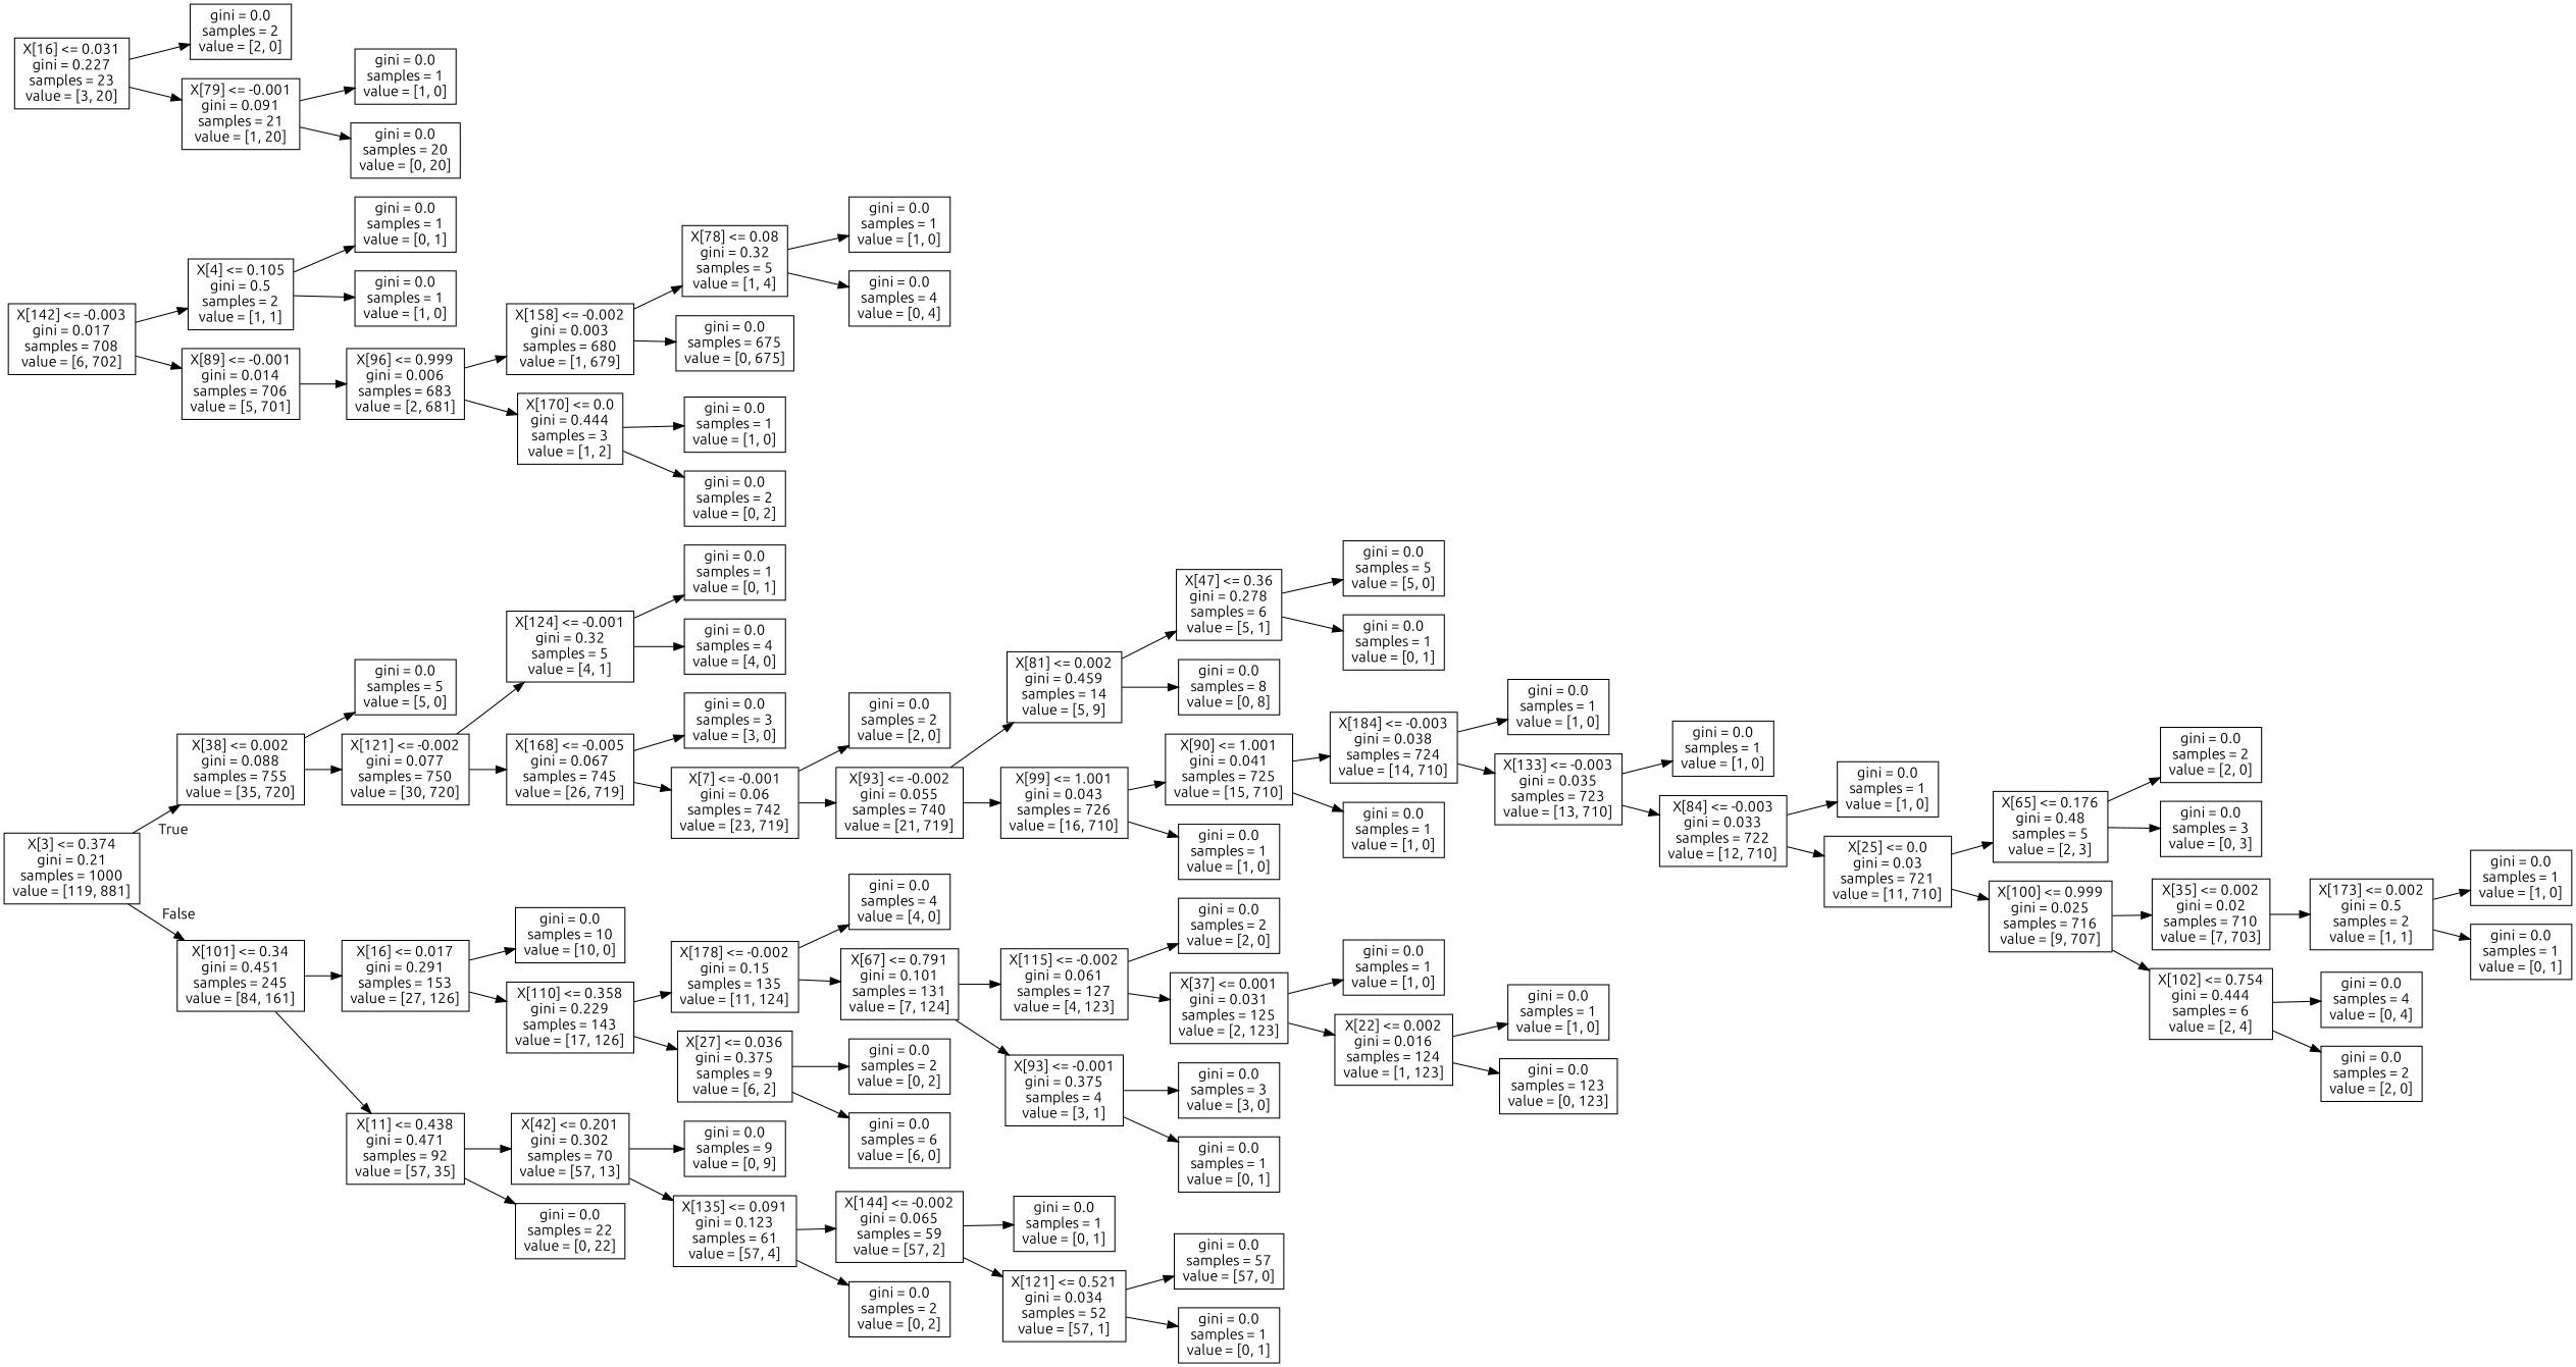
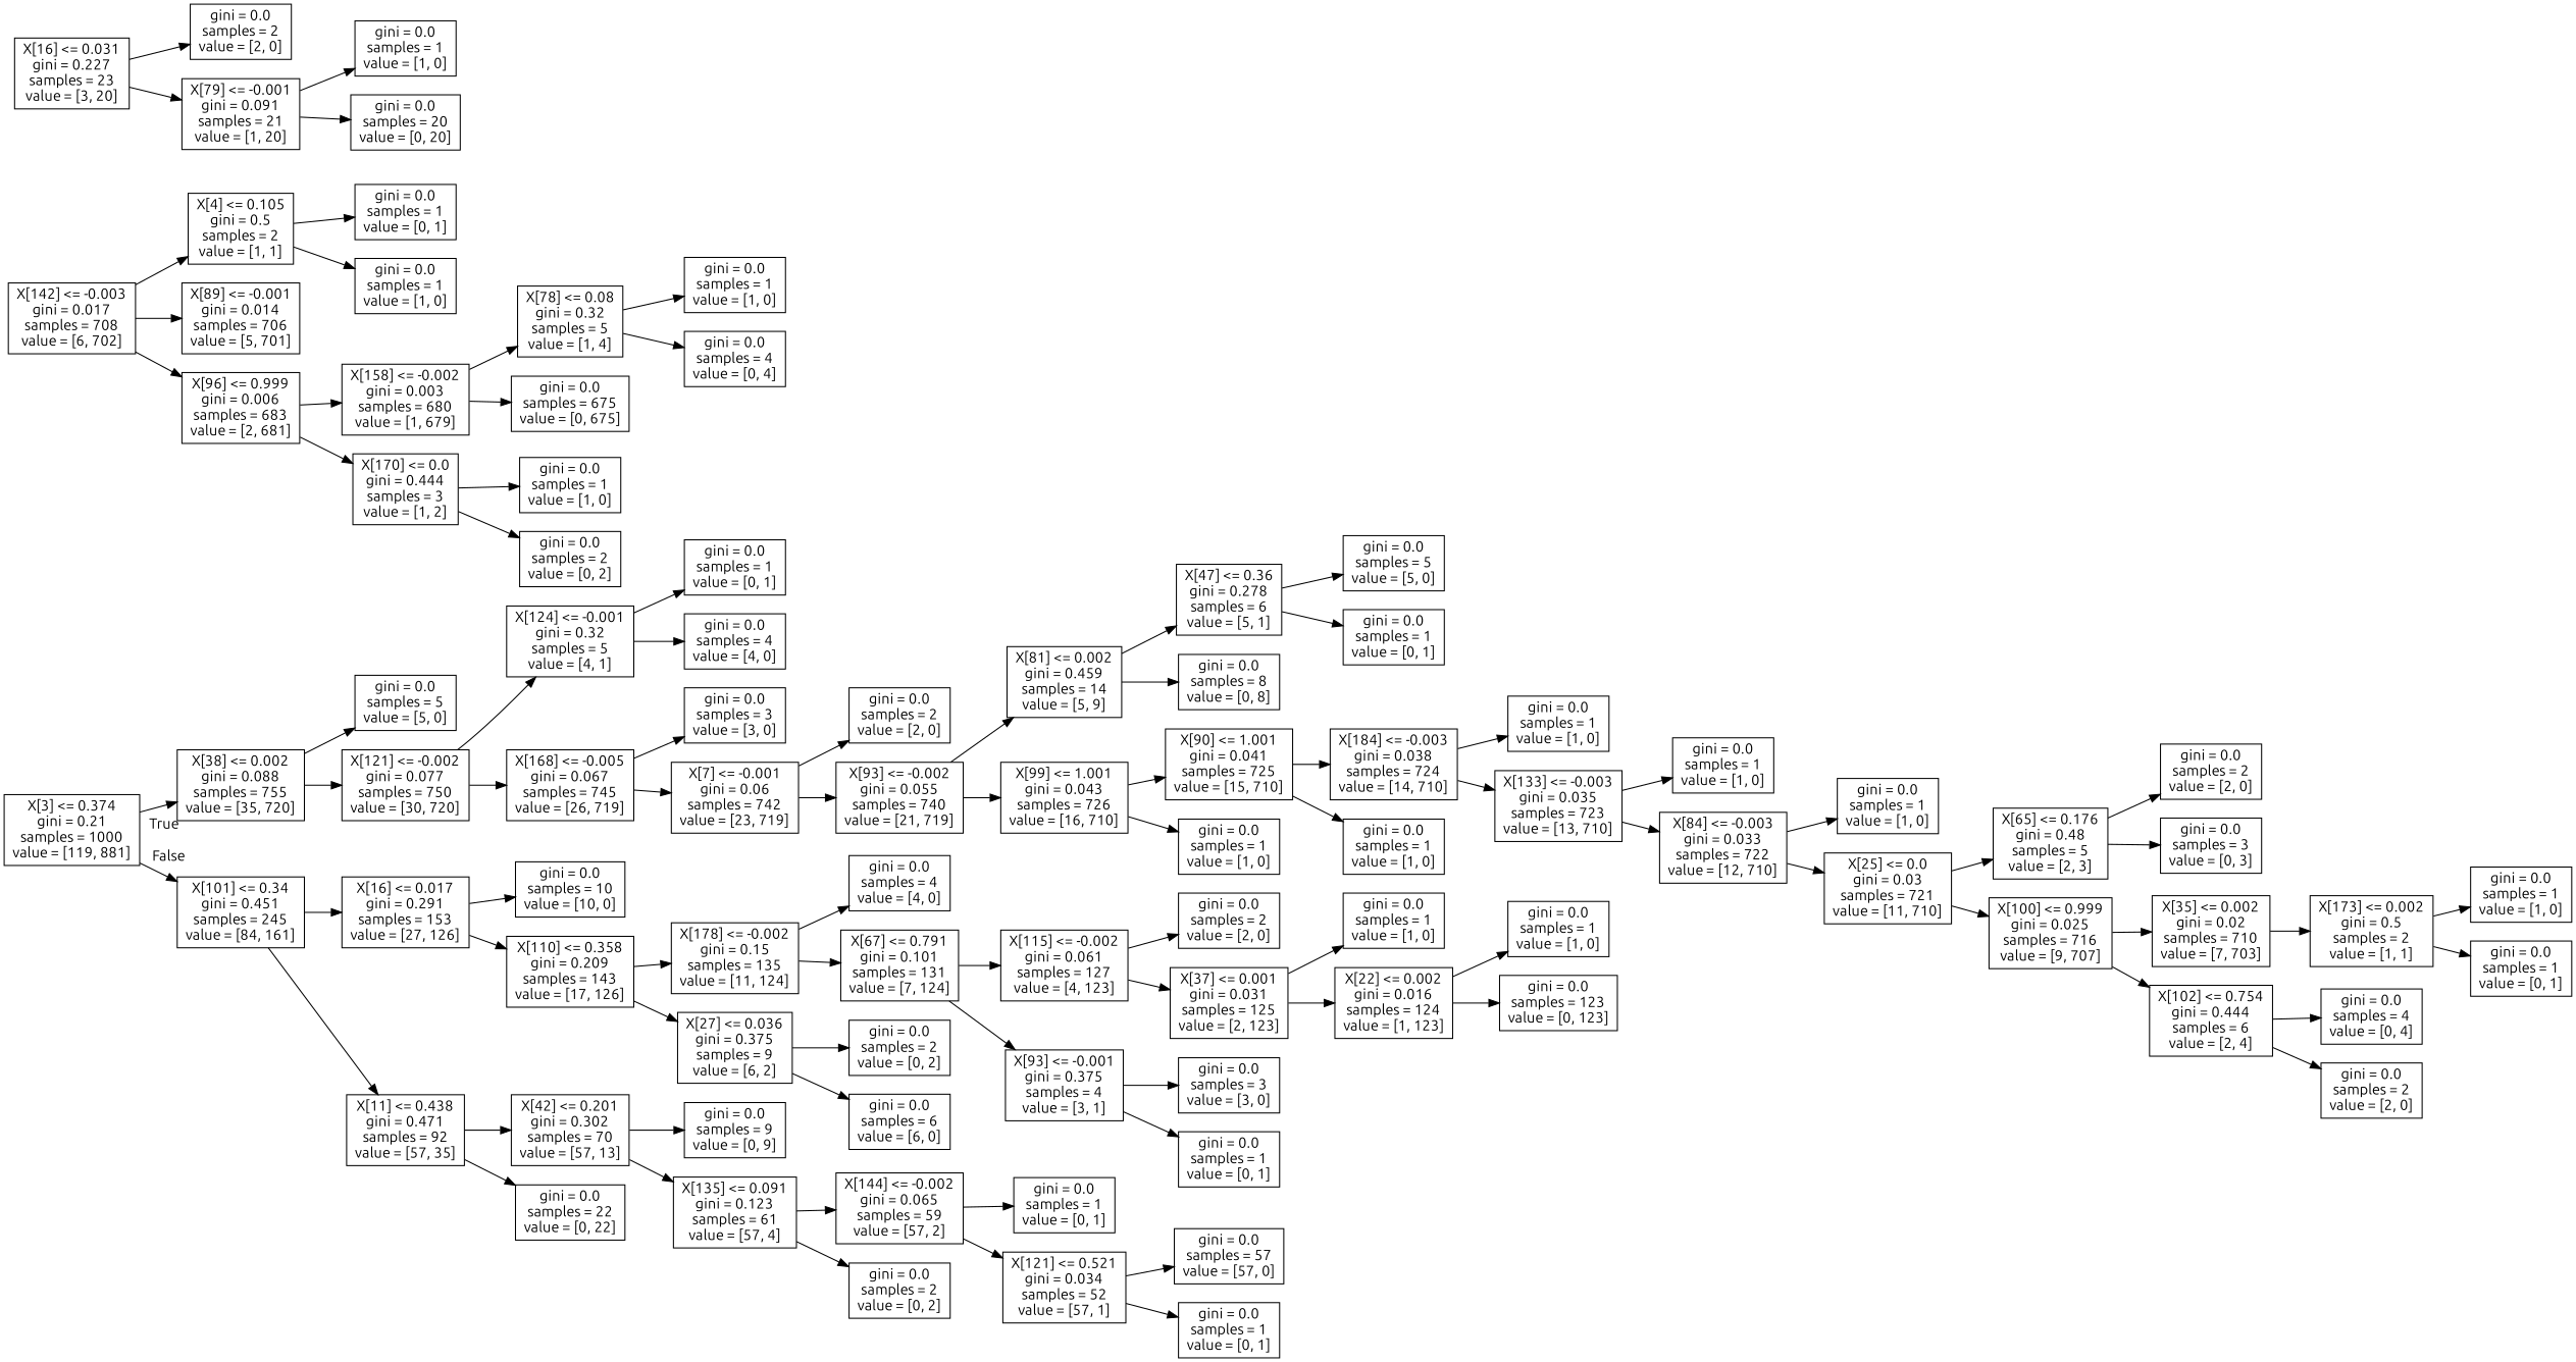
  digraph {
    fontname=Ubuntu
    rankdir=LR
    node [fontname=Ubuntu shape=box]
    edge [fontname=Ubuntu]
    n1 [label="X[3] <= 0.374\ngini = 0.21\nsamples = 1000\nvalue = [119, 881]"]
    n2 [label="X[38] <= 0.002\ngini = 0.088\nsamples = 755\nvalue = [35, 720]"]
    n3 [label="X[101] <= 0.34\ngini = 0.451\nsamples = 245\nvalue = [84, 161]"]
    n4 [label="gini = 0.0\nsamples = 5\nvalue = [5, 0]"]
    n5 [label="X[121] <= -0.002\ngini = 0.077\nsamples = 750\nvalue = [30, 720]"]
    n6 [label="X[16] <= 0.017\ngini = 0.291\nsamples = 153\nvalue = [27, 126]"]
    n7 [label="X[11] <= 0.438\ngini = 0.471\nsamples = 92\nvalue = [57, 35]"]
    n8 [label="X[124] <= -0.001\ngini = 0.32\nsamples = 5\nvalue = [4, 1]"]
    n9 [label="X[168] <= -0.005\ngini = 0.067\nsamples = 745\nvalue = [26, 719]"]
    n10 [label="gini = 0.0\nsamples = 1\nvalue = [0, 1]"]
    n11 [label="gini = 0.0\nsamples = 4\nvalue = [4, 0]"]
    n12 [label="gini = 0.0\nsamples = 3\nvalue = [3, 0]"]
    n13 [label="X[7] <= -0.001\ngini = 0.06\nsamples = 742\nvalue = [23, 719]"]
    n14 [label="gini = 0.0\nsamples = 2\nvalue = [2, 0]"]
    n15 [label="X[93] <= -0.002\ngini = 0.055\nsamples = 740\nvalue = [21, 719]"]
    n16 [label="X[81] <= 0.002\ngini = 0.459\nsamples = 14\nvalue = [5, 9]"]
    n17 [label="X[99] <= 1.001\ngini = 0.043\nsamples = 726\nvalue = [16, 710]"]
    n18 [label="X[47] <= 0.36\ngini = 0.278\nsamples = 6\nvalue = [5, 1]"]
    n19 [label="gini = 0.0\nsamples = 8\nvalue = [0, 8]"]
    n20 [label="X[90] <= 1.001\ngini = 0.041\nsamples = 725\nvalue = [15, 710]"]
    n21 [label="gini = 0.0\nsamples = 1\nvalue = [1, 0]"]
    n22 [label="gini = 0.0\nsamples = 5\nvalue = [5, 0]"]
    n23 [label="gini = 0.0\nsamples = 1\nvalue = [0, 1]"]
    n24 [label="X[184] <= -0.003\ngini = 0.038\nsamples = 724\nvalue = [14, 710]"]
    n25 [label="gini = 0.0\nsamples = 1\nvalue = [1, 0]"]
    n26 [label="gini = 0.0\nsamples = 1\nvalue = [1, 0]"]
    n27 [label="X[133] <= -0.003\ngini = 0.035\nsamples = 723\nvalue = [13, 710]"]
    n28 [label="gini = 0.0\nsamples = 1\nvalue = [1, 0]"]
    n29 [label="X[84] <= -0.003\ngini = 0.033\nsamples = 722\nvalue = [12, 710]"]
    n30 [label="gini = 0.0\nsamples = 1\nvalue = [1, 0]"]
    n31 [label="X[25] <= 0.0\ngini = 0.03\nsamples = 721\nvalue = [11, 710]"]
    n32 [label="X[65] <= 0.176\ngini = 0.48\nsamples = 5\nvalue = [2, 3]"]
    n33 [label="X[100] <= 0.999\ngini = 0.025\nsamples = 716\nvalue = [9, 707]"]
    n34 [label="gini = 0.0\nsamples = 2\nvalue = [2, 0]"]
    n35 [label="gini = 0.0\nsamples = 3\nvalue = [0, 3]"]
    n36 [label="X[35] <= 0.002\ngini = 0.02\nsamples = 710\nvalue = [7, 703]"]
    n37 [label="X[102] <= 0.754\ngini = 0.444\nsamples = 6\nvalue = [2, 4]"]
    n38 [label="X[173] <= 0.002\ngini = 0.5\nsamples = 2\nvalue = [1, 1]"]
    n39 [label="gini = 0.0\nsamples = 4\nvalue = [0, 4]"]
    n40 [label="gini = 0.0\nsamples = 2\nvalue = [2, 0]"]
    n41 [label="gini = 0.0\nsamples = 1\nvalue = [1, 0]"]
    n42 [label="gini = 0.0\nsamples = 1\nvalue = [0, 1]"]
    n43 [label="X[142] <= -0.003\ngini = 0.017\nsamples = 708\nvalue = [6, 702]"]
    n44 [label="X[4] <= 0.105\ngini = 0.5\nsamples = 2\nvalue = [1, 1]"]
    n45 [label="X[89] <= -0.001\ngini = 0.014\nsamples = 706\nvalue = [5, 701]"]
    n46 [label="gini = 0.0\nsamples = 1\nvalue = [0, 1]"]
    n47 [label="gini = 0.0\nsamples = 1\nvalue = [1, 0]"]
    n48 [label="X[96] <= 0.999\ngini = 0.006\nsamples = 683\nvalue = [2, 681]"]
    n49 [label="X[16] <= 0.031\ngini = 0.227\nsamples = 23\nvalue = [3, 20]"]
    n50 [label="gini = 0.0\nsamples = 2\nvalue = [2, 0]"]
    n51 [label="X[79] <= -0.001\ngini = 0.091\nsamples = 21\nvalue = [1, 20]"]
    n52 [label="X[158] <= -0.002\ngini = 0.003\nsamples = 680\nvalue = [1, 679]"]
    n53 [label="X[170] <= 0.0\ngini = 0.444\nsamples = 3\nvalue = [1, 2]"]
    n54 [label="gini = 0.0\nsamples = 1\nvalue = [1, 0]"]
    n55 [label="gini = 0.0\nsamples = 20\nvalue = [0, 20]"]
    n56 [label="X[78] <= 0.08\ngini = 0.32\nsamples = 5\nvalue = [1, 4]"]
    n57 [label="gini = 0.0\nsamples = 675\nvalue = [0, 675]"]
    n58 [label="gini = 0.0\nsamples = 1\nvalue = [1, 0]"]
    n59 [label="gini = 0.0\nsamples = 2\nvalue = [0, 2]"]
    n60 [label="gini = 0.0\nsamples = 1\nvalue = [1, 0]"]
    n61 [label="gini = 0.0\nsamples = 4\nvalue = [0, 4]"]
    n62 [label="gini = 0.0\nsamples = 10\nvalue = [10, 0]"]
-   n63 [label="X[110] <= 0.358\ngini = 0.229\nsamples = 143\nvalue = [17, 126]"]
+   n63 [label="X[110] <= 0.358\ngini = 0.209\nsamples = 143\nvalue = [17, 126]"]
    n64 [label="X[42] <= 0.201\ngini = 0.302\nsamples = 70\nvalue = [57, 13]"]
    n65 [label="gini = 0.0\nsamples = 22\nvalue = [0, 22]"]
    n66 [label="X[178] <= -0.002\ngini = 0.15\nsamples = 135\nvalue = [11, 124]"]
    n67 [label="X[27] <= 0.036\ngini = 0.375\nsamples = 9\nvalue = [6, 2]"]
    n68 [label="gini = 0.0\nsamples = 4\nvalue = [4, 0]"]
    n69 [label="X[67] <= 0.791\ngini = 0.101\nsamples = 131\nvalue = [7, 124]"]
    n70 [label="gini = 0.0\nsamples = 2\nvalue = [0, 2]"]
    n71 [label="gini = 0.0\nsamples = 6\nvalue = [6, 0]"]
    n72 [label="X[115] <= -0.002\ngini = 0.061\nsamples = 127\nvalue = [4, 123]"]
    n73 [label="X[93] <= -0.001\ngini = 0.375\nsamples = 4\nvalue = [3, 1]"]
    n74 [label="gini = 0.0\nsamples = 2\nvalue = [2, 0]"]
    n75 [label="X[37] <= 0.001\ngini = 0.031\nsamples = 125\nvalue = [2, 123]"]
    n76 [label="gini = 0.0\nsamples = 3\nvalue = [3, 0]"]
    n77 [label="gini = 0.0\nsamples = 1\nvalue = [0, 1]"]
    n78 [label="gini = 0.0\nsamples = 1\nvalue = [1, 0]"]
    n79 [label="X[22] <= 0.002\ngini = 0.016\nsamples = 124\nvalue = [1, 123]"]
    n80 [label="gini = 0.0\nsamples = 1\nvalue = [1, 0]"]
    n81 [label="gini = 0.0\nsamples = 123\nvalue = [0, 123]"]
    n82 [label="gini = 0.0\nsamples = 9\nvalue = [0, 9]"]
    n83 [label="X[135] <= 0.091\ngini = 0.123\nsamples = 61\nvalue = [57, 4]"]
    n84 [label="X[144] <= -0.002\ngini = 0.065\nsamples = 59\nvalue = [57, 2]"]
    n85 [label="gini = 0.0\nsamples = 2\nvalue = [0, 2]"]
    n86 [label="gini = 0.0\nsamples = 1\nvalue = [0, 1]"]
    n87 [label="X[121] <= 0.521\ngini = 0.034\nsamples = 52\nvalue = [57, 1]"]
    n88 [label="gini = 0.0\nsamples = 57\nvalue = [57, 0]"]
    n89 [label="gini = 0.0\nsamples = 1\nvalue = [0, 1]"]
    n1 -> n2 [headlabel=True labelangle=45 labeldistance=2.5]
    n1 -> n3 [headlabel=False labelangle=-45 labeldistance=2.5]
    n2 -> n4
    n2 -> n5
    n3 -> n6
    n3 -> n7
    n5 -> n8
    n5 -> n9
    n6 -> n62
    n6 -> n63
    n7 -> n64
    n7 -> n65
    n8 -> n10
    n8 -> n11
    n9 -> n12
    n9 -> n13
    n13 -> n14
    n13 -> n15
    n15 -> n16
    n15 -> n17
    n16 -> n18
    n16 -> n19
    n17 -> n20
    n17 -> n21
    n18 -> n22
    n18 -> n23
    n20 -> n24
    n20 -> n25
    n24 -> n26
    n24 -> n27
    n27 -> n28
    n27 -> n29
    n29 -> n30
    n29 -> n31
    n31 -> n32
    n31 -> n33
    n32 -> n34
    n32 -> n35
    n33 -> n36
    n33 -> n37
    n36 -> n38
    n37 -> n39
    n37 -> n40
    n38 -> n41
    n38 -> n42
    n43 -> n44
    n43 -> n45
    n44 -> n46
    n44 -> n47
-   n45 -> n48
+   n43 -> n48
    n48 -> n52
    n48 -> n53
    n49 -> n50
    n49 -> n51
    n51 -> n54
    n51 -> n55
    n52 -> n56
    n52 -> n57
    n53 -> n58
    n53 -> n59
    n56 -> n60
    n56 -> n61
    n63 -> n66
    n63 -> n67
    n64 -> n82
    n64 -> n83
    n66 -> n68
    n66 -> n69
    n67 -> n70
    n67 -> n71
    n69 -> n72
    n69 -> n73
    n72 -> n74
    n72 -> n75
    n73 -> n76
    n73 -> n77
    n75 -> n78
    n75 -> n79
    n79 -> n80
    n79 -> n81
    n83 -> n84
    n83 -> n85
    n84 -> n86
    n84 -> n87
    n87 -> n88
    n87 -> n89
  }
